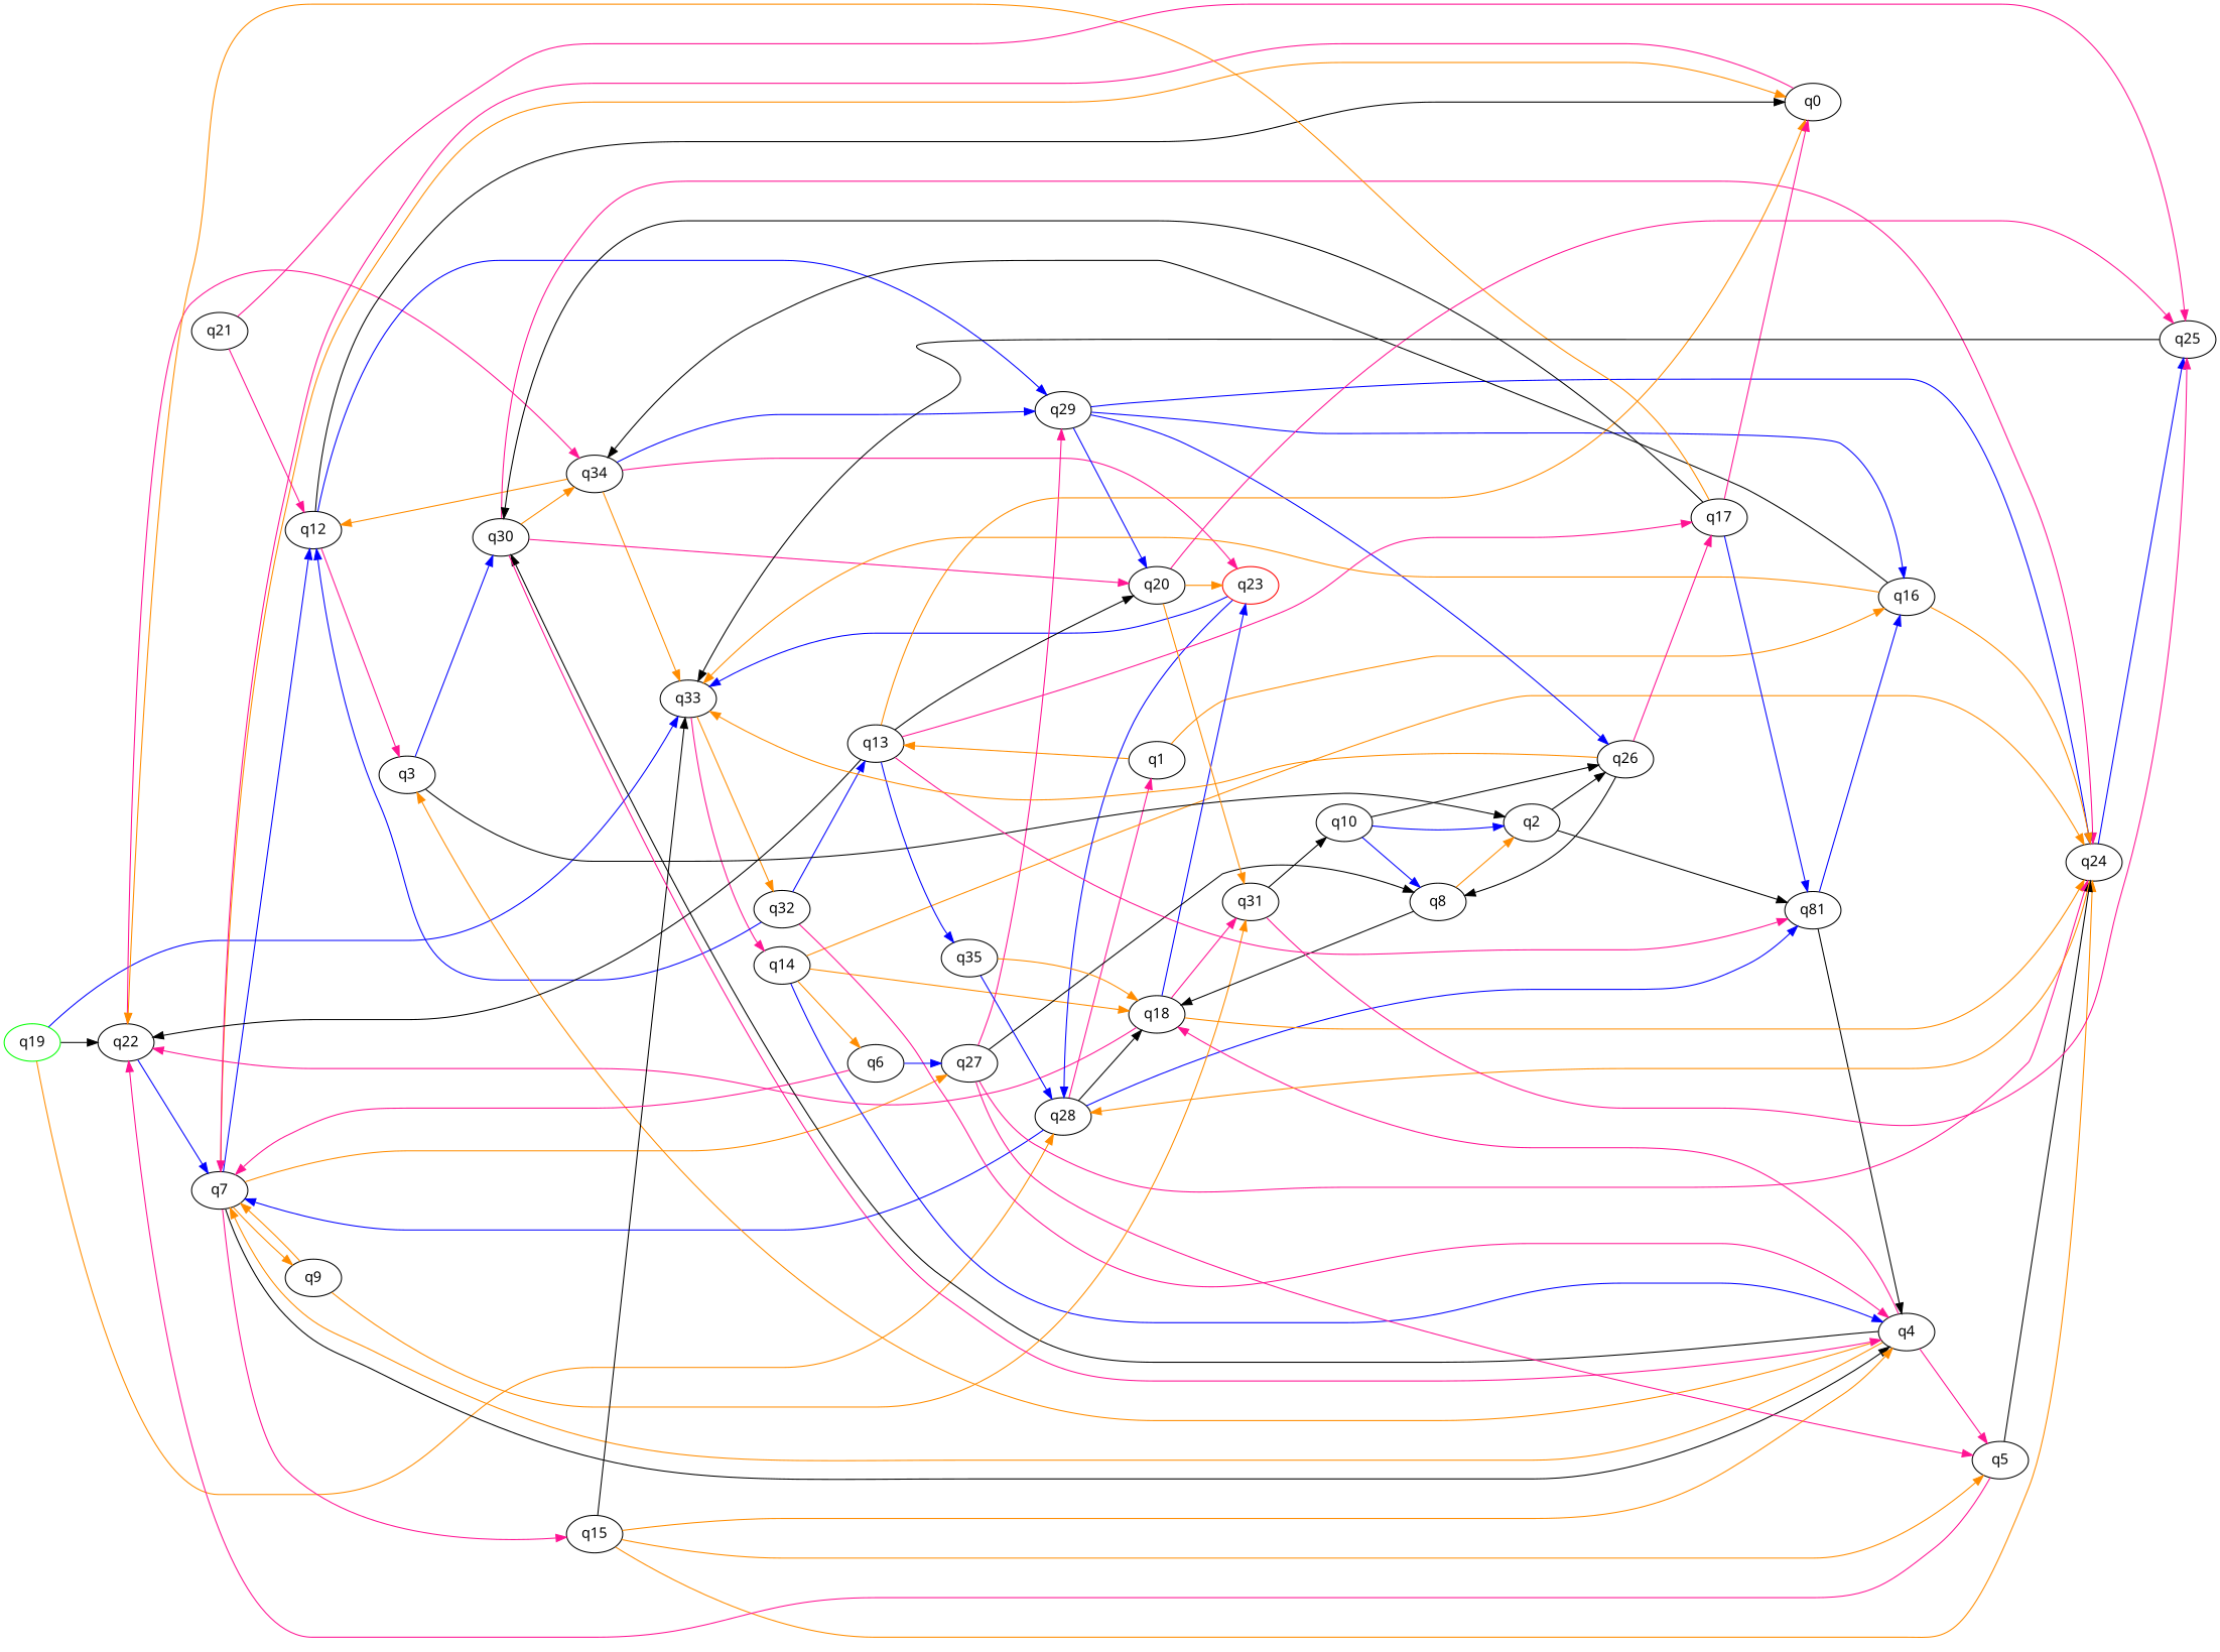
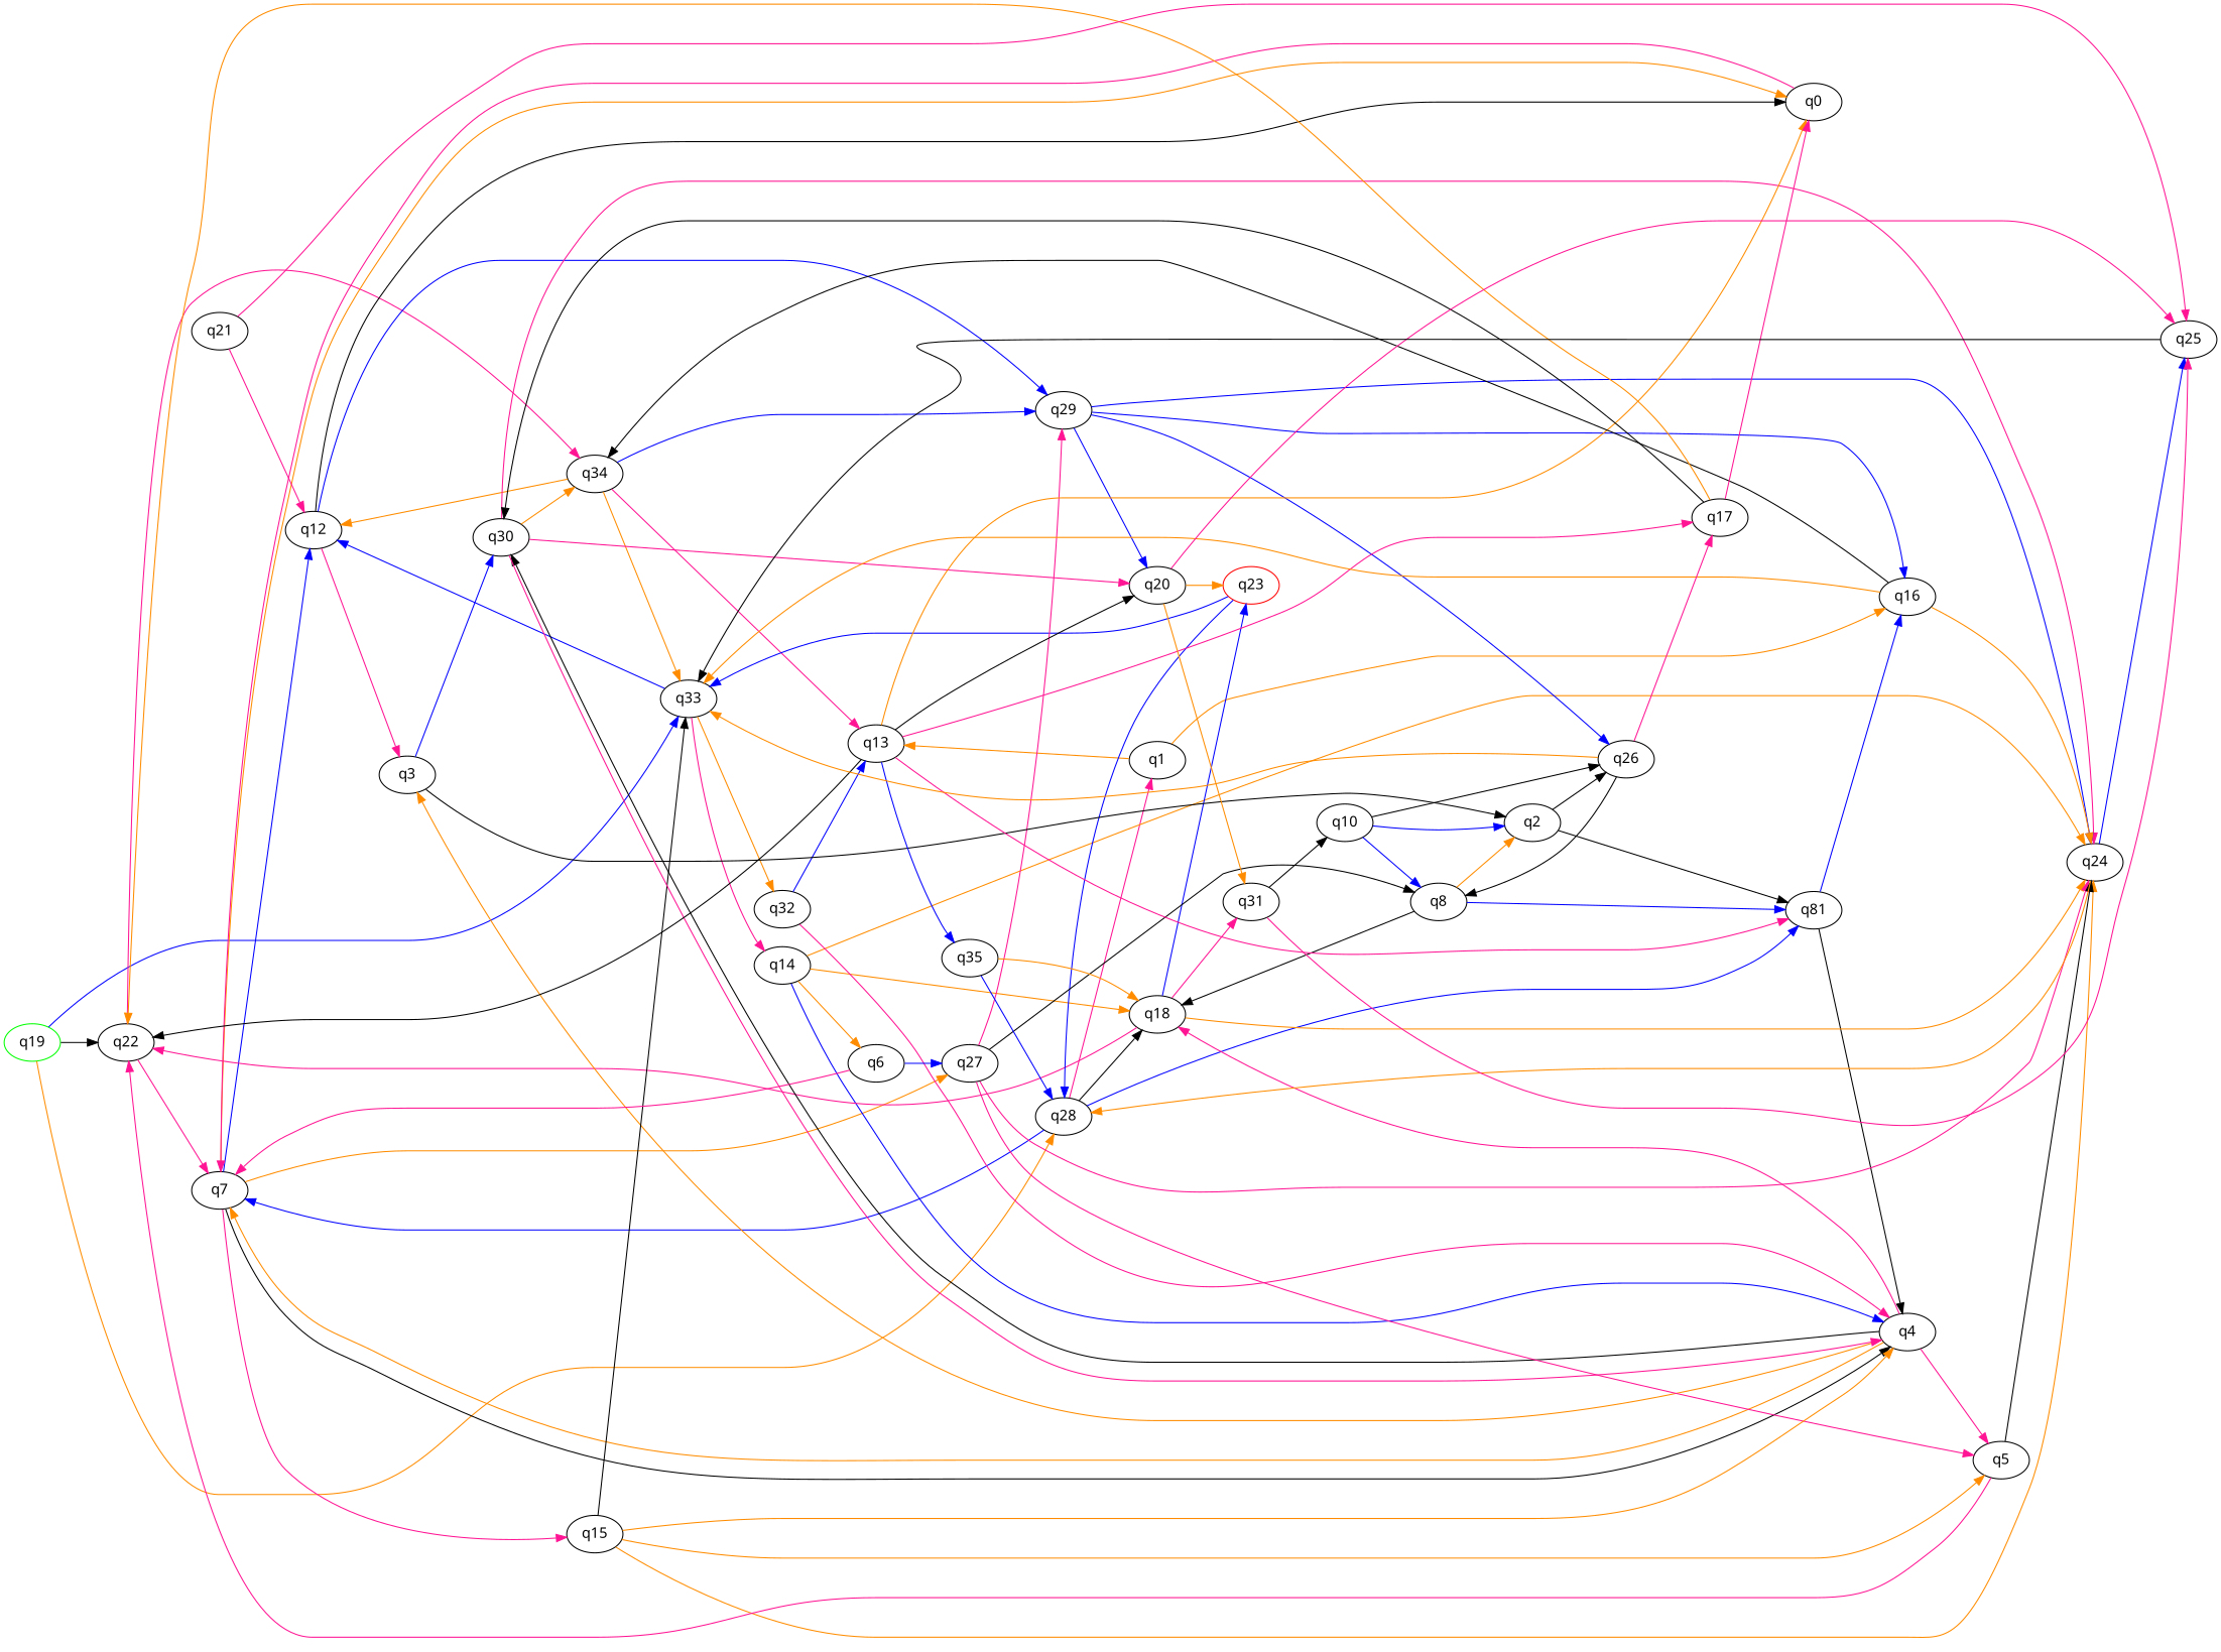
  digraph {
    fontname="Noto Sans"
    rankdir=LR
    node [fontname="Noto Sans"]
    edge [color=darkorange fontname="Noto Sans"]
    q19 [color=green initial=1]
    q22
    q33
    q28
    q7
    q34
    q12
    q14
    q32
    q1
    n11 [label=q81]
    q18
    q23 [color=red final=1]
    q0
    q4
    q27
-   q9
    q15
    q3
    q30
    q5
    q8
    q24
    q29
    q31
    q13
    q16
    q17
    q20
    q35
    q25
    q2
    q26
    q10
    q6
    q21
    q19 -> q22 [color=black]
    q19 -> q33 [color=blue]
    q19 -> q28
-   q22 -> q7 [color=blue]
+   q22 -> q7 [color=deeppink]
    q22 -> q34 [color=deeppink]
-   q32 -> q12 [color=blue]
+   q33 -> q12 [color=blue]
    q33 -> q14 [color=deeppink]
    q33 -> q32
    q28 -> q7 [color=blue]
    q28 -> q1 [color=deeppink]
    q28 -> n11 [color=blue]
    q28 -> q18 [color=black]
    q7 -> q12 [color=blue]
    q7 -> q0
    q7 -> q4 [color=black]
    q7 -> q27
-   q7 -> q9
    q7 -> q15 [color=deeppink]
    q34 -> q33
    q34 -> q12
    q34 -> q29 [color=blue]
-   q34 -> q23 [color=deeppink]
+   q34 -> q13 [color=deeppink]
    q12 -> q0 [color=black]
    q12 -> q3 [color=deeppink]
    q12 -> q29 [color=blue]
    q14 -> q18
    q14 -> q4 [color=blue]
    q14 -> q24
    q14 -> q6
    q32 -> q4 [color=deeppink]
    q32 -> q13 [color=blue]
    q1 -> q13
    q1 -> q16
    n11 -> q4 [color=black]
    n11 -> q16 [color=blue]
    q18 -> q22 [color=deeppink]
    q18 -> q23 [color=blue]
    q18 -> q24
    q18 -> q31 [color=deeppink]
    q23 -> q33 [color=blue]
    q23 -> q28 [color=blue]
    q0 -> q7 [color=deeppink]
    q4 -> q7
    q4 -> q18 [color=deeppink]
    q4 -> q3
    q4 -> q30 [color=black]
    q4 -> q5 [color=deeppink]
    q27 -> q5 [color=deeppink]
    q27 -> q8 [color=black]
    q27 -> q24 [color=deeppink]
    q27 -> q29 [color=deeppink]
-   q9 -> q7
-   q9 -> q31
    q15 -> q33 [color=black]
    q15 -> q4
    q15 -> q5
    q15 -> q24
    q3 -> q30 [color=blue]
    q3 -> q2 [color=black]
    q30 -> q34
    q30 -> q4 [color=deeppink]
    q30 -> q24 [color=deeppink]
    q30 -> q20 [color=deeppink]
    q5 -> q22 [color=deeppink]
    q5 -> q24 [color=black]
    q8 -> q18 [color=black]
    q8 -> q2
    q24 -> q28
    q24 -> q25 [color=blue]
    q29 -> q24 [color=blue]
    q29 -> q16 [color=blue]
    q29 -> q20 [color=blue]
    q29 -> q26 [color=blue]
    q31 -> q25 [color=deeppink]
    q31 -> q10 [color=black]
    q13 -> q22 [color=black]
    q13 -> n11 [color=deeppink]
    q13 -> q0
    q13 -> q17 [color=deeppink]
    q13 -> q20 [color=black]
    q13 -> q35 [color=blue]
    q16 -> q33
    q16 -> q34 [color=black]
    q16 -> q24
    q17 -> q22
-   q17 -> n11 [color=blue]
+   q8 -> n11 [color=blue]
    q17 -> q0 [color=deeppink]
    q17 -> q30 [color=black]
    q20 -> q23
    q20 -> q31
    q20 -> q25 [color=deeppink]
    q35 -> q28 [color=blue]
    q35 -> q18
    q25 -> q33 [color=black]
    q2 -> n11 [color=black]
    q2 -> q26 [color=black]
    q26 -> q33
    q26 -> q8 [color=black]
    q26 -> q17 [color=deeppink]
    q10 -> q8 [color=blue]
    q10 -> q2 [color=blue]
    q10 -> q26 [color=black]
    q6 -> q7 [color=deeppink]
    q6 -> q27 [color=blue]
    q21 -> q12 [color=deeppink]
    q21 -> q25 [color=deeppink]
  }
